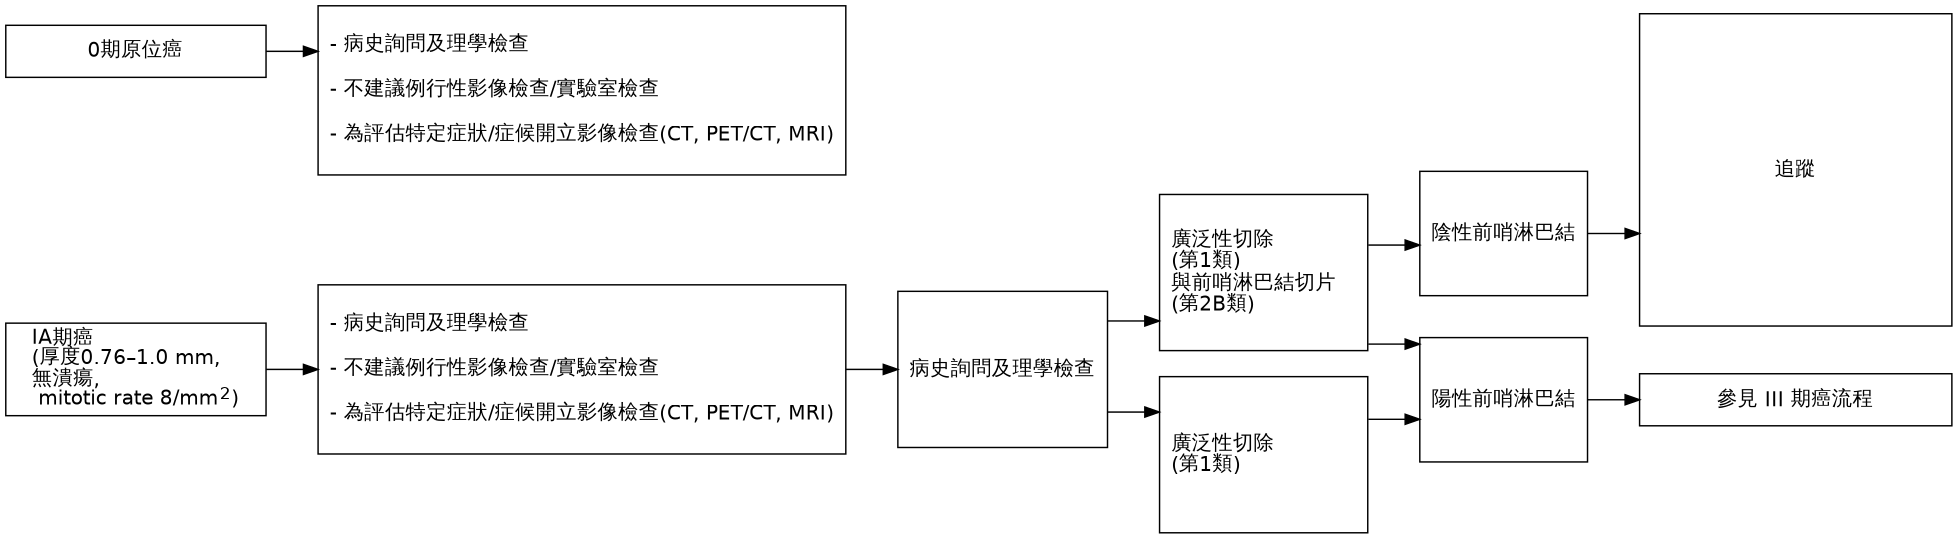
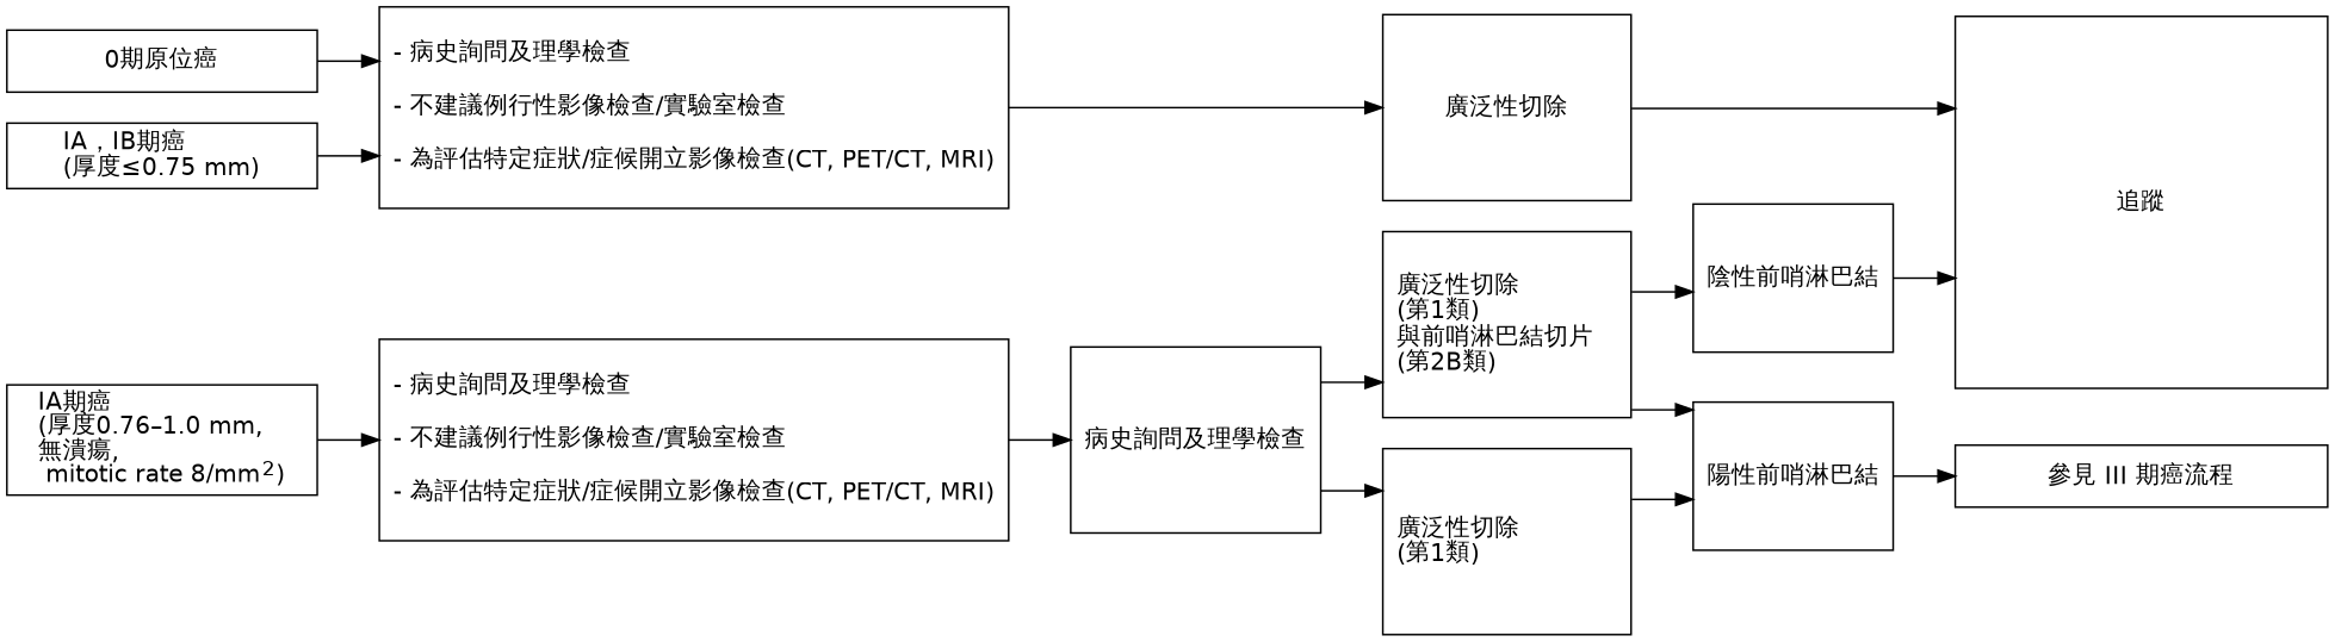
  digraph {
    rankdir=LR
    splines=ortho
    node [fontname=Helvetica shape=box]
    n1 [label=<0期原位癌> width=2.5]
+   n2 [label=<IA，IB期癌<br ALIGN="LEFT"/>(厚度≤0.75 mm)> width=2.5]
    n3 [label=<IA期癌<br ALIGN="LEFT"/>(厚度0.76–1.0 mm,<br ALIGN="LEFT"/>無潰瘍,<br ALIGN="LEFT"/> mitotic rate 8/mm<sup>2</sup>)> width=2.5]
    n4 [label="\l- 病史詢問及理學檢查\l\n- 不建議例行性影像檢查/實驗室檢查\l\n- 為評估特定症狀/症候開立影像檢查(CT, PET/CT, MRI)\l\l"]
    n5 [label="\l- 病史詢問及理學檢查\l\n- 不建議例行性影像檢查/實驗室檢查\l\n- 為評估特定症狀/症候開立影像檢查(CT, PET/CT, MRI)\l\l"]
+   n6 [height=1.5 label="廣泛性切除" width=2]
    n7 [height=1.5 label="廣泛性切除\l(第1類)\l" width=2]
    n8 [height=1.5 label="廣泛性切除\l(第1類)\l與前哨淋巴結切片\l(第2B類)\l" width=2]
    n9 [height=3 label="追蹤" width=3]
    n10 [label="參見 III 期癌流程" width=3]
    n11 [height=1.5 label="病史詢問及理學檢查"]
    n12 [height=1.2 label="陽性前哨淋巴結"]
    n13 [height=1.2 label="陰性前哨淋巴結"]
    subgraph sub_1 {
      rank=same
      n1
+     n2
      n3
    }
    subgraph sub_2 {
      rank=same
      n4
      n5
    }
    subgraph sub_3 {
      rank=same
+     n6
      n7
      n8
    }
    subgraph sub_4 {
      rank=same
      n9
      n10
    }
+   n1 -> n2 [style=invis]
    n1 -> n4
+   n2 -> n4
    n3 -> n5
+   n4 -> n6
    n5 -> n11
+   n6 -> n9
    n7 -> n12
    n8 -> n12
    n8 -> n13
    n11 -> n7
    n11 -> n8
    n12 -> n10
    n13 -> n9
  }
